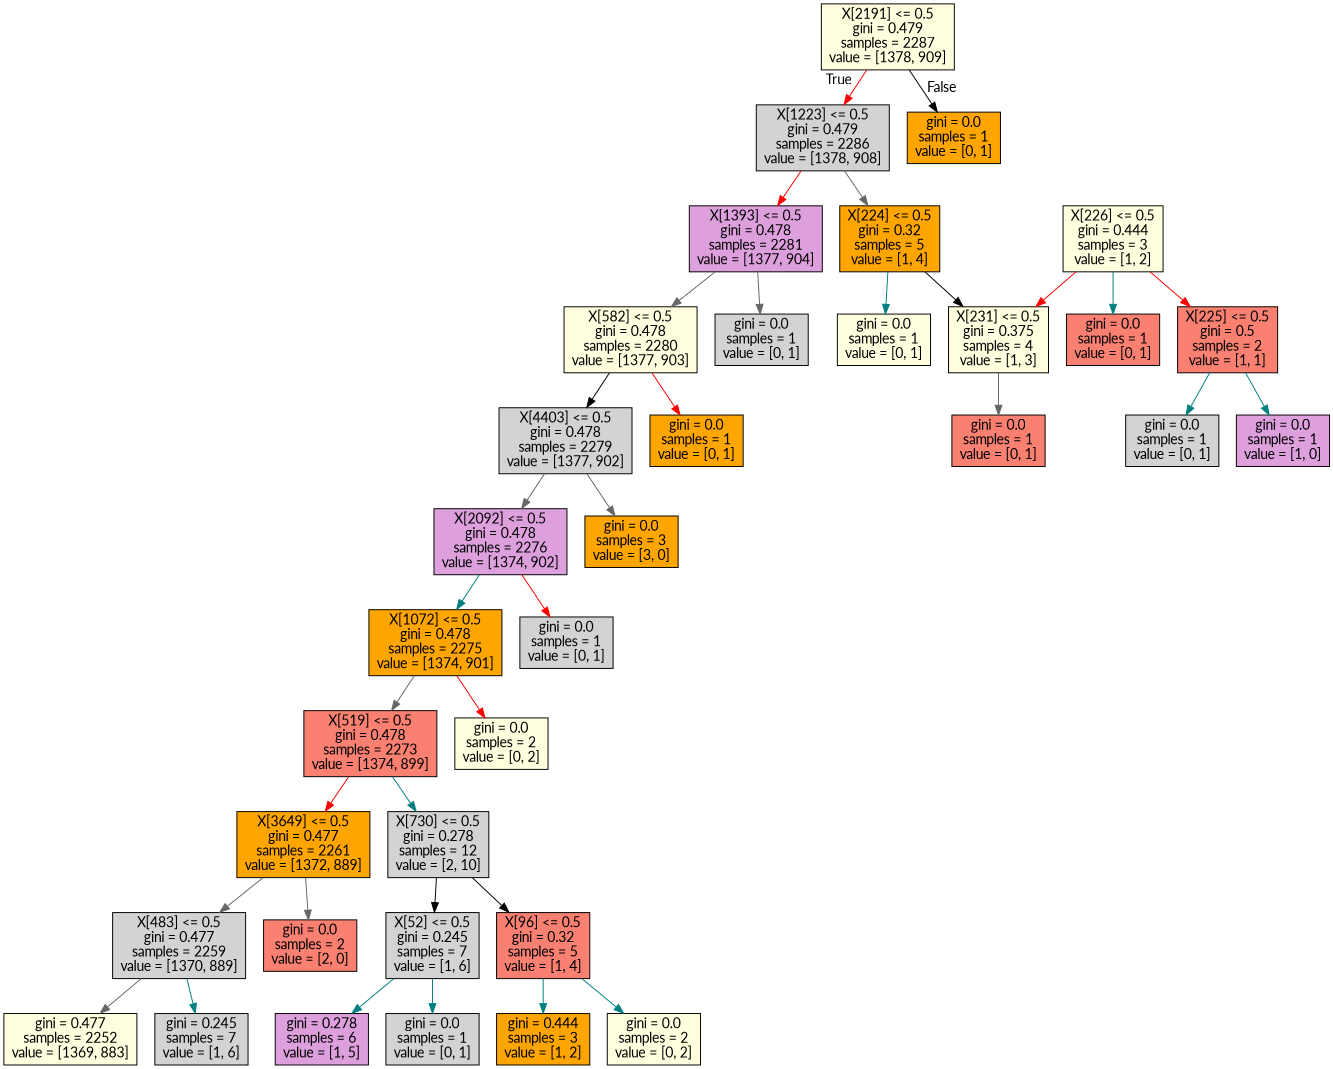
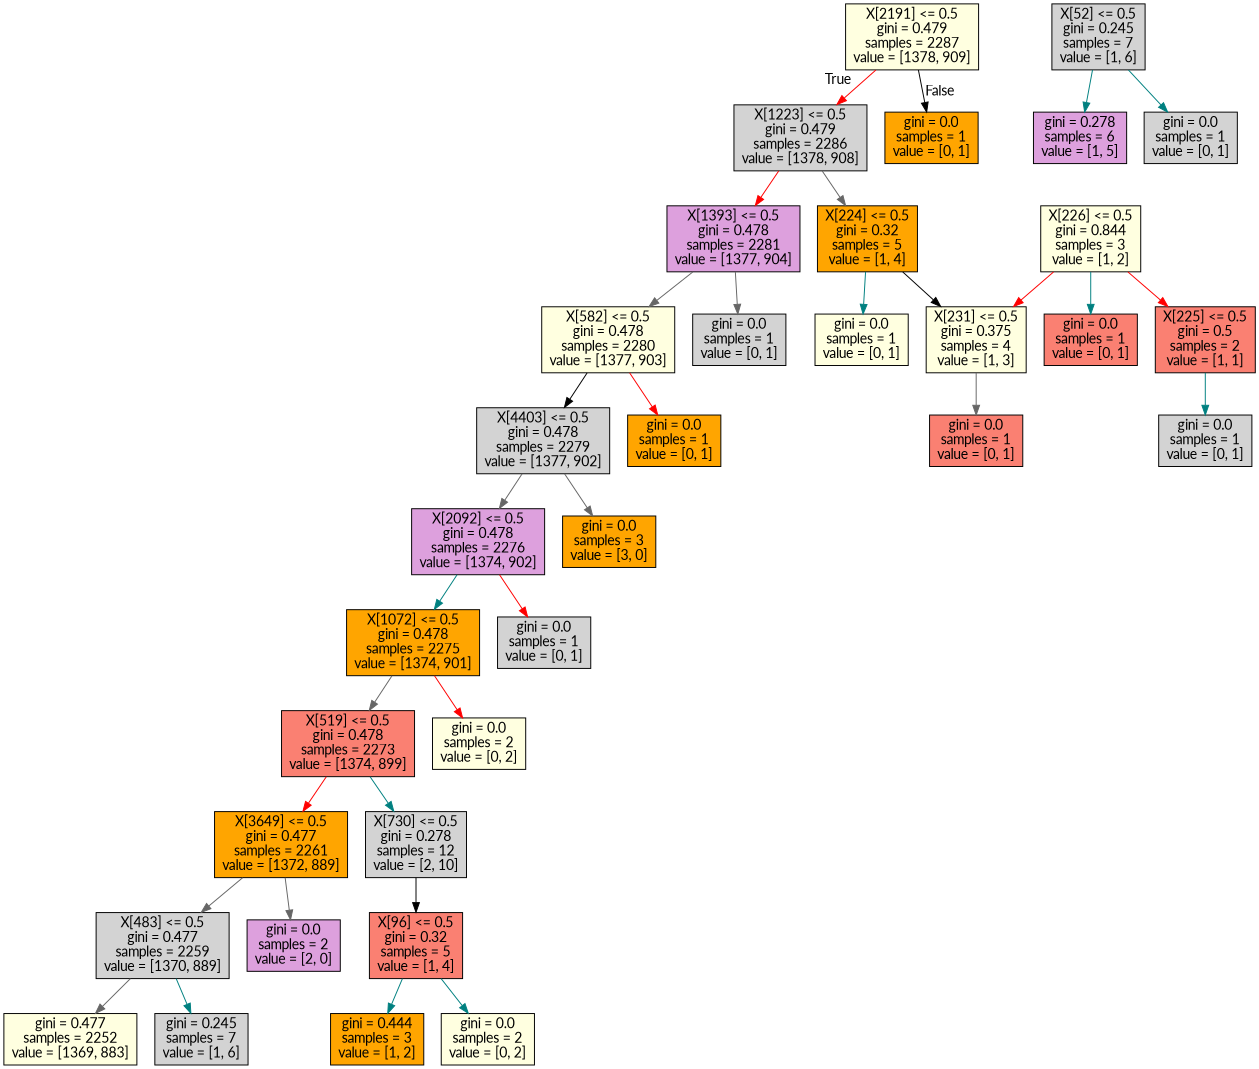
  digraph {
    fontname=Lato
    node [fillcolor=lightgrey fontname=Lato shape=box style=filled]
    edge [color=teal fontname=Lato]
    n1 [fillcolor=lightyellow label="X[2191] <= 0.5\ngini = 0.479\nsamples = 2287\nvalue = [1378, 909]"]
    n2 [label="X[1223] <= 0.5\ngini = 0.479\nsamples = 2286\nvalue = [1378, 908]"]
    n3 [fillcolor=orange label="gini = 0.0\nsamples = 1\nvalue = [0, 1]"]
    n4 [fillcolor=plum label="X[1393] <= 0.5\ngini = 0.478\nsamples = 2281\nvalue = [1377, 904]"]
    n5 [fillcolor=orange label="X[224] <= 0.5\ngini = 0.32\nsamples = 5\nvalue = [1, 4]"]
    n6 [fillcolor=lightyellow label="X[582] <= 0.5\ngini = 0.478\nsamples = 2280\nvalue = [1377, 903]"]
    n7 [label="gini = 0.0\nsamples = 1\nvalue = [0, 1]"]
    n8 [fillcolor=lightyellow label="X[231] <= 0.5\ngini = 0.375\nsamples = 4\nvalue = [1, 3]"]
    n9 [fillcolor=lightyellow label="gini = 0.0\nsamples = 1\nvalue = [0, 1]"]
    n10 [label="X[4403] <= 0.5\ngini = 0.478\nsamples = 2279\nvalue = [1377, 902]"]
    n11 [fillcolor=orange label="gini = 0.0\nsamples = 1\nvalue = [0, 1]"]
    n12 [fillcolor=plum label="X[2092] <= 0.5\ngini = 0.478\nsamples = 2276\nvalue = [1374, 902]"]
    n13 [fillcolor=orange label="gini = 0.0\nsamples = 3\nvalue = [3, 0]"]
    n14 [fillcolor=orange label="X[1072] <= 0.5\ngini = 0.478\nsamples = 2275\nvalue = [1374, 901]"]
    n15 [label="gini = 0.0\nsamples = 1\nvalue = [0, 1]"]
    n16 [fillcolor=salmon label="X[519] <= 0.5\ngini = 0.478\nsamples = 2273\nvalue = [1374, 899]"]
    n17 [fillcolor=lightyellow label="gini = 0.0\nsamples = 2\nvalue = [0, 2]"]
    n18 [fillcolor=orange label="X[3649] <= 0.5\ngini = 0.477\nsamples = 2261\nvalue = [1372, 889]"]
    n19 [label="X[730] <= 0.5\ngini = 0.278\nsamples = 12\nvalue = [2, 10]"]
    n20 [label="X[483] <= 0.5\ngini = 0.477\nsamples = 2259\nvalue = [1370, 889]"]
-   n21 [fillcolor=salmon label="gini = 0.0\nsamples = 2\nvalue = [2, 0]"]
+   n21 [fillcolor=plum label="gini = 0.0\nsamples = 2\nvalue = [2, 0]"]
    n22 [label="X[52] <= 0.5\ngini = 0.245\nsamples = 7\nvalue = [1, 6]"]
    n23 [fillcolor=salmon label="X[96] <= 0.5\ngini = 0.32\nsamples = 5\nvalue = [1, 4]"]
    n24 [fillcolor=lightyellow label="gini = 0.477\nsamples = 2252\nvalue = [1369, 883]"]
    n25 [label="gini = 0.245\nsamples = 7\nvalue = [1, 6]"]
    n26 [fillcolor=plum label="gini = 0.278\nsamples = 6\nvalue = [1, 5]"]
    n27 [label="gini = 0.0\nsamples = 1\nvalue = [0, 1]"]
    n28 [fillcolor=orange label="gini = 0.444\nsamples = 3\nvalue = [1, 2]"]
    n29 [fillcolor=lightyellow label="gini = 0.0\nsamples = 2\nvalue = [0, 2]"]
    n30 [fillcolor=salmon label="gini = 0.0\nsamples = 1\nvalue = [0, 1]"]
-   n31 [fillcolor=lightyellow label="X[226] <= 0.5\ngini = 0.444\nsamples = 3\nvalue = [1, 2]"]
+   n31 [fillcolor=lightyellow label="X[226] <= 0.5\ngini = 0.844\nsamples = 3\nvalue = [1, 2]"]
    n32 [fillcolor=salmon label="gini = 0.0\nsamples = 1\nvalue = [0, 1]"]
    n33 [fillcolor=salmon label="X[225] <= 0.5\ngini = 0.5\nsamples = 2\nvalue = [1, 1]"]
    n34 [label="gini = 0.0\nsamples = 1\nvalue = [0, 1]"]
-   n35 [fillcolor=plum label="gini = 0.0\nsamples = 1\nvalue = [1, 0]"]
    n1 -> n2 [color=red headlabel=True labelangle=45 labeldistance=2.5]
    n1 -> n3 [color=black headlabel=False labelangle=-45 labeldistance=2.5]
    n2 -> n4 [color=red]
    n2 -> n5 [color=gray40]
    n4 -> n6 [color=gray40]
    n4 -> n7 [color=gray40]
    n5 -> n8 [color=black]
    n5 -> n9
    n6 -> n10 [color=black]
    n6 -> n11 [color=red]
    n8 -> n30 [color=gray40]
    n10 -> n12 [color=gray40]
    n10 -> n13 [color=gray40]
    n12 -> n14
    n12 -> n15 [color=red]
    n14 -> n16 [color=gray40]
    n14 -> n17 [color=red]
    n16 -> n18 [color=red]
    n16 -> n19
    n18 -> n20 [color=gray40]
    n18 -> n21 [color=gray40]
-   n19 -> n22 [color=black]
    n19 -> n23 [color=black]
    n20 -> n24 [color=gray40]
    n20 -> n25
    n22 -> n26
    n22 -> n27
    n23 -> n28
    n23 -> n29
    n31 -> n8 [color=red]
    n31 -> n32
    n31 -> n33 [color=red]
    n33 -> n34
-   n33 -> n35
  }
